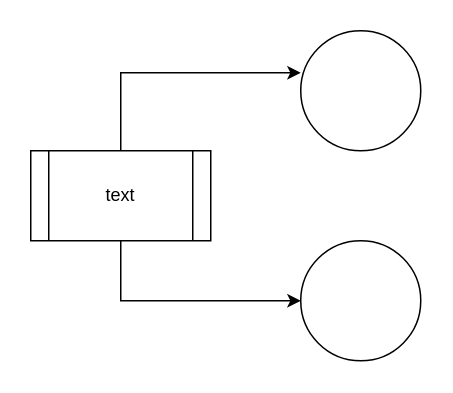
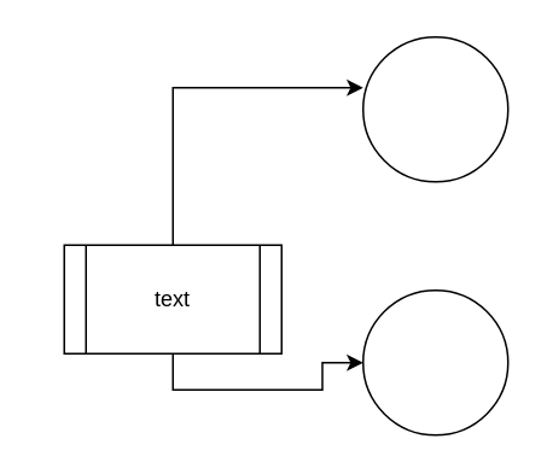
  <mxCell id="0" />
  <mxCell id="1" parent="0" />
  <mxCell id="2" value="" style="ellipse;whiteSpace=wrap;html=1;aspect=fixed;" vertex="1" parent="1"><mxGeometry x="200" y="20" width="80" height="80" as="geometry" /></mxCell>
  <mxCell id="3" value="" style="ellipse;whiteSpace=wrap;html=1;aspect=fixed;" vertex="1" parent="1"><mxGeometry x="200" y="160" width="80" height="80" as="geometry" /></mxCell>
  <mxCell id="4" style="edgeStyle=orthogonalEdgeStyle;rounded=0;orthogonalLoop=1;jettySize=auto;html=1;exitX=0.5;exitY=0;exitDx=0;exitDy=0;entryX=0;entryY=0.35;entryDx=0;entryDy=0;entryPerimeter=0;" edge="1" parent="1" source="6" target="2"><mxGeometry relative="1" as="geometry" /></mxCell>
  <mxCell id="5" style="edgeStyle=orthogonalEdgeStyle;rounded=0;orthogonalLoop=1;jettySize=auto;html=1;exitX=0.5;exitY=1;exitDx=0;exitDy=0;" edge="1" parent="1" source="6" target="3"><mxGeometry relative="1" as="geometry" /></mxCell>
- <mxCell id="6" value="text" style="shape=process;whiteSpace=wrap;html=1;backgroundOutline=1;" vertex="1" parent="1"><mxGeometry x="20" y="100" width="120" height="60" as="geometry" /></mxCell>
+ <mxCell id="6" value="text" style="shape=process;whiteSpace=wrap;html=1;backgroundOutline=1;" vertex="1" parent="1"><mxGeometry x="35" y="135" width="120" height="60" as="geometry" /></mxCell>
